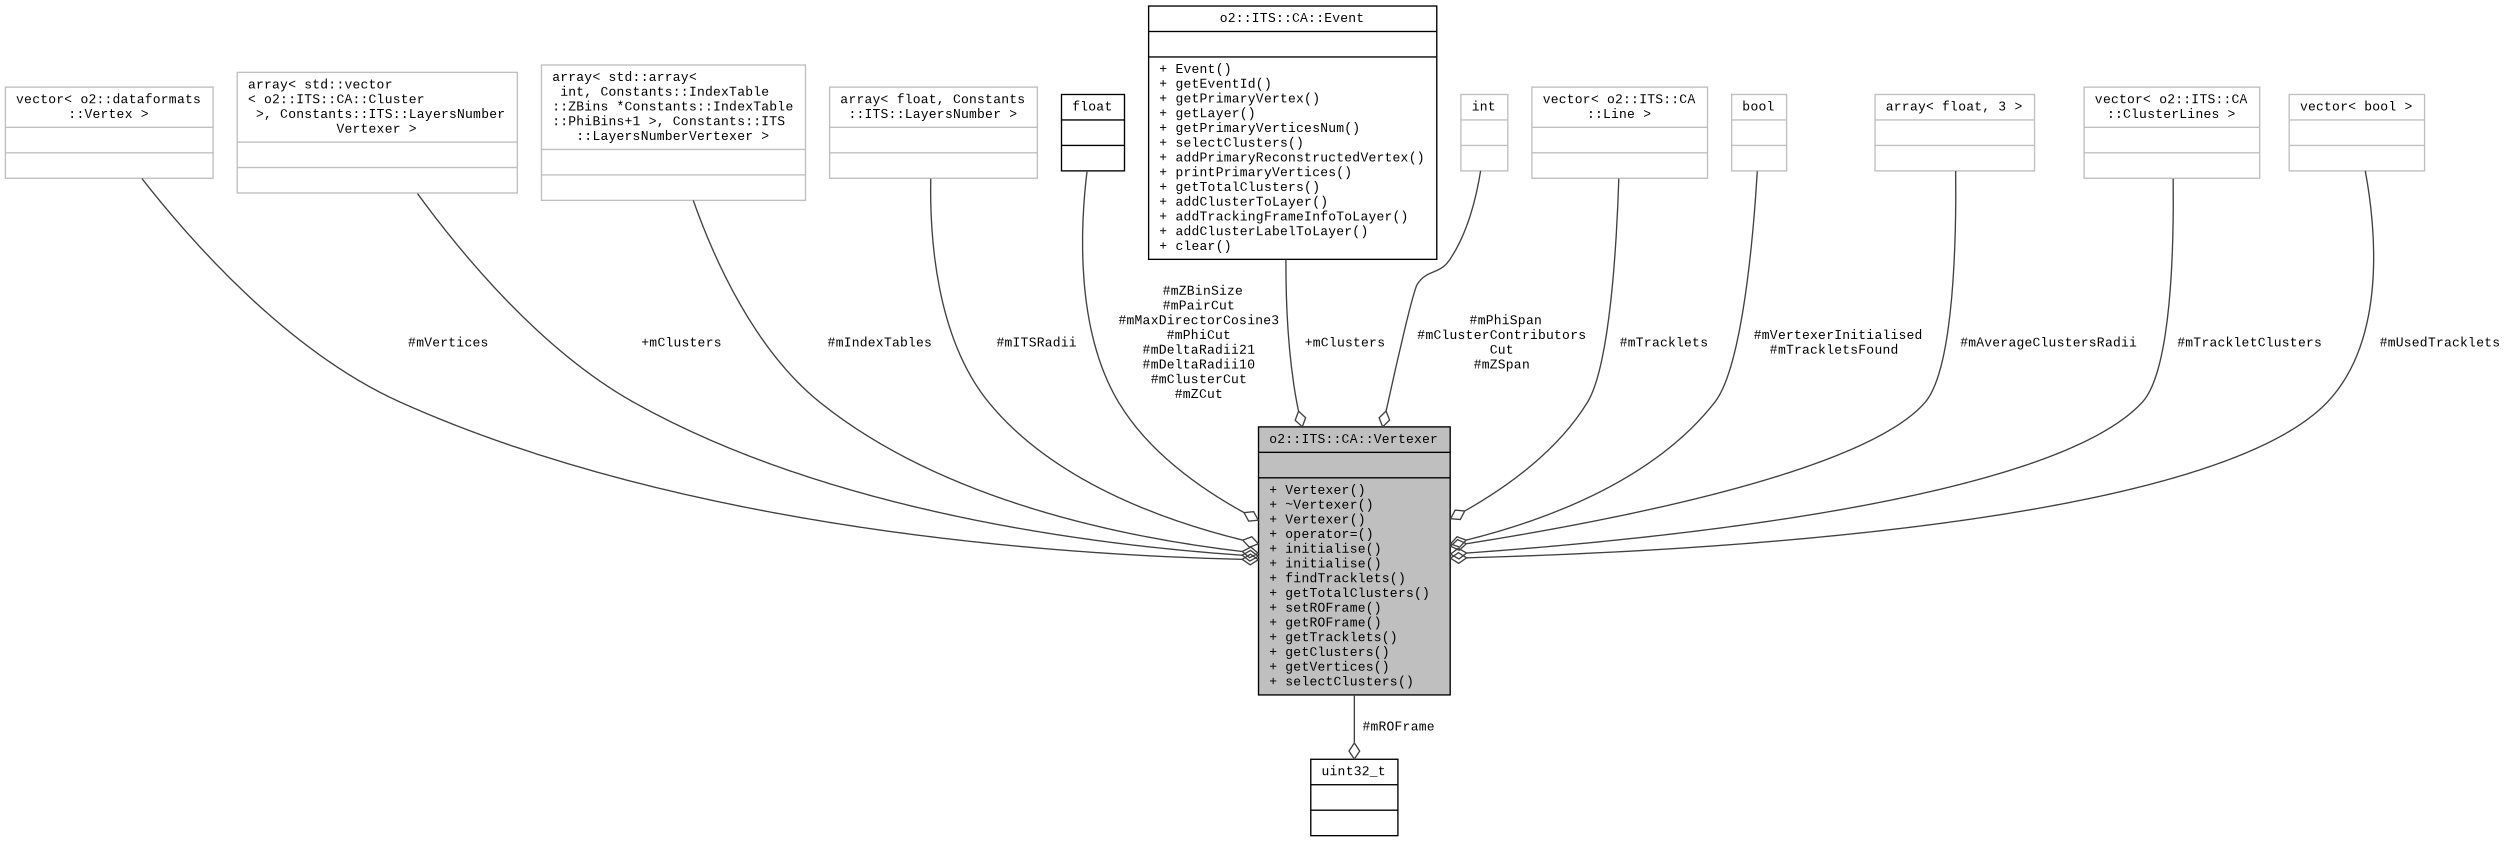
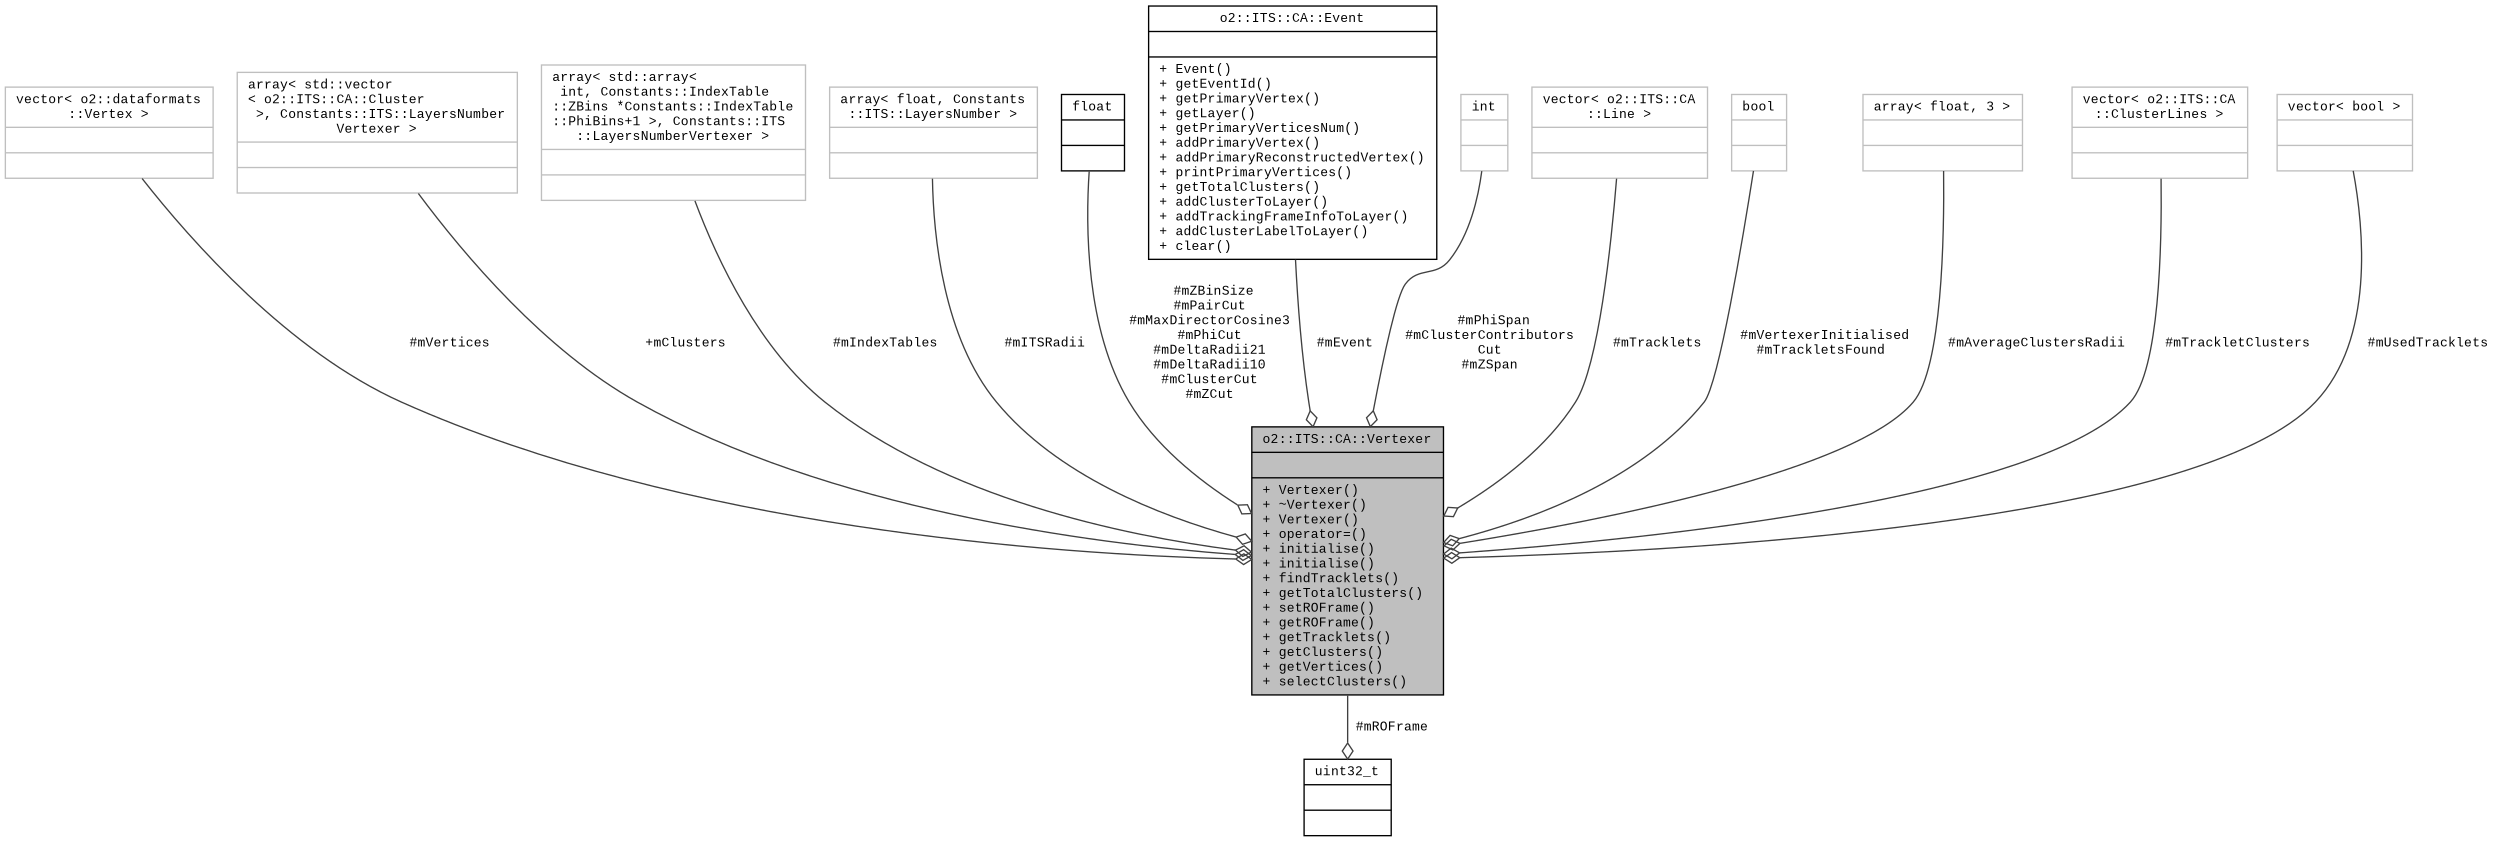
  digraph {
    fontname="Liberation Mono"
    node [color=grey75 fontname="Liberation Mono" fontsize=10 shape=record]
    edge [arrowhead=odiamond color=grey25 fontname="Liberation Mono" fontsize=10 labelfontname=Helvetica labelfontsize=10 style=solid]
    n1 [color=black fillcolor=grey75 fontcolor=black height=0.2 label="{o2::ITS::CA::Vertexer\n||+ Vertexer()\l+ ~Vertexer()\l+ Vertexer()\l+ operator=()\l+ initialise()\l+ initialise()\l+ findTracklets()\l+ getTotalClusters()\l+ setROFrame()\l+ getROFrame()\l+ getTracklets()\l+ getClusters()\l+ getVertices()\l+ selectClusters()\l}" style=filled width=0.4]
    n2 [color=black height=0.2 label="{uint32_t\n||}" width=0.4]
    n3 [height=0.2 label="{vector\< o2::dataformats\l::Vertex \>\n||}" width=0.4]
    n4 [height=0.2 label="{array\< std::vector\l\< o2::ITS::CA::Cluster\l \>, Constants::ITS::LayersNumber\lVertexer \>\n||}" width=0.4]
    n5 [height=0.2 label="{array\< std::array\<\l int, Constants::IndexTable\l::ZBins *Constants::IndexTable\l::PhiBins+1 \>, Constants::ITS\l::LayersNumberVertexer \>\n||}" width=0.4]
    n6 [height=0.2 label="{array\< float, Constants\l::ITS::LayersNumber \>\n||}" width=0.4]
    n7 [color=black height=0.2 label="{float\n||}" width=0.4]
-   n8 [color=black height=0.2 label="{o2::ITS::CA::Event\n||+ Event()\l+ getEventId()\l+ getPrimaryVertex()\l+ getLayer()\l+ getPrimaryVerticesNum()\l+ selectClusters()\l+ addPrimaryReconstructedVertex()\l+ printPrimaryVertices()\l+ getTotalClusters()\l+ addClusterToLayer()\l+ addTrackingFrameInfoToLayer()\l+ addClusterLabelToLayer()\l+ clear()\l}" width=0.4]
+   n8 [color=black height=0.2 label="{o2::ITS::CA::Event\n||+ Event()\l+ getEventId()\l+ getPrimaryVertex()\l+ getLayer()\l+ getPrimaryVerticesNum()\l+ addPrimaryVertex()\l+ addPrimaryReconstructedVertex()\l+ printPrimaryVertices()\l+ getTotalClusters()\l+ addClusterToLayer()\l+ addTrackingFrameInfoToLayer()\l+ addClusterLabelToLayer()\l+ clear()\l}" width=0.4]
    n9 [height=0.2 label="{int\n||}" width=0.4]
    n10 [height=0.2 label="{vector\< o2::ITS::CA\l::Line \>\n||}" width=0.4]
    n11 [height=0.2 label="{bool\n||}" width=0.4]
    n12 [height=0.2 label="{array\< float, 3 \>\n||}" width=0.4]
    n13 [height=0.2 label="{vector\< o2::ITS::CA\l::ClusterLines \>\n||}" width=0.4]
    n14 [height=0.2 label="{vector\< bool \>\n||}" width=0.4]
    n1 -> n2 [label=" #mROFrame"]
    n3 -> n1 [label=" #mVertices"]
    n4 -> n1 [label=" +mClusters"]
    n5 -> n1 [label=" #mIndexTables"]
    n6 -> n1 [label=" #mITSRadii"]
    n7 -> n1 [label=" #mZBinSize\n#mPairCut\n#mMaxDirectorCosine3\n#mPhiCut\n#mDeltaRadii21\n#mDeltaRadii10\n#mClusterCut\n#mZCut"]
-   n8 -> n1 [label=" +mClusters"]
+   n8 -> n1 [label=" #mEvent"]
    n9 -> n1 [label=" #mPhiSpan\n#mClusterContributors\lCut\n#mZSpan"]
    n10 -> n1 [label=" #mTracklets"]
    n11 -> n1 [label=" #mVertexerInitialised\n#mTrackletsFound"]
    n12 -> n1 [label=" #mAverageClustersRadii"]
    n13 -> n1 [label=" #mTrackletClusters"]
    n14 -> n1 [label=" #mUsedTracklets"]
  }
